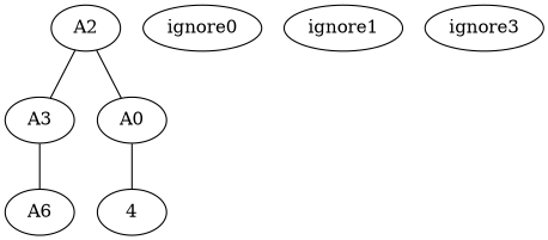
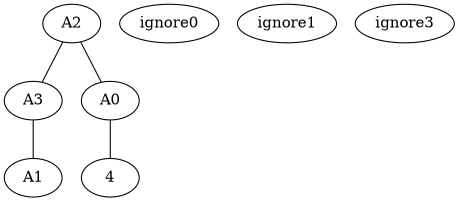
  graph {
    node [family=1]
    n1 [capital=t label=A2 pop=50]
    n2 [capital=t drugs=100 family=0 label=A3 pop=99]
    n3 [capital=t family=3 label=A0]
-   n4 [capital=t family=2 hold=0.6 label=A6]
+   n4 [capital=t family=2 hold=0.6 label=A1]
    4 [family=""]
    ignore0 [family=0 money=1000000 player=t]
    ignore1 [money=0]
    ignore3 [family=3 money=200000]
    n1 -- n2
    n1 -- n3
    n2 -- n4
    n3 -- 4
  }
